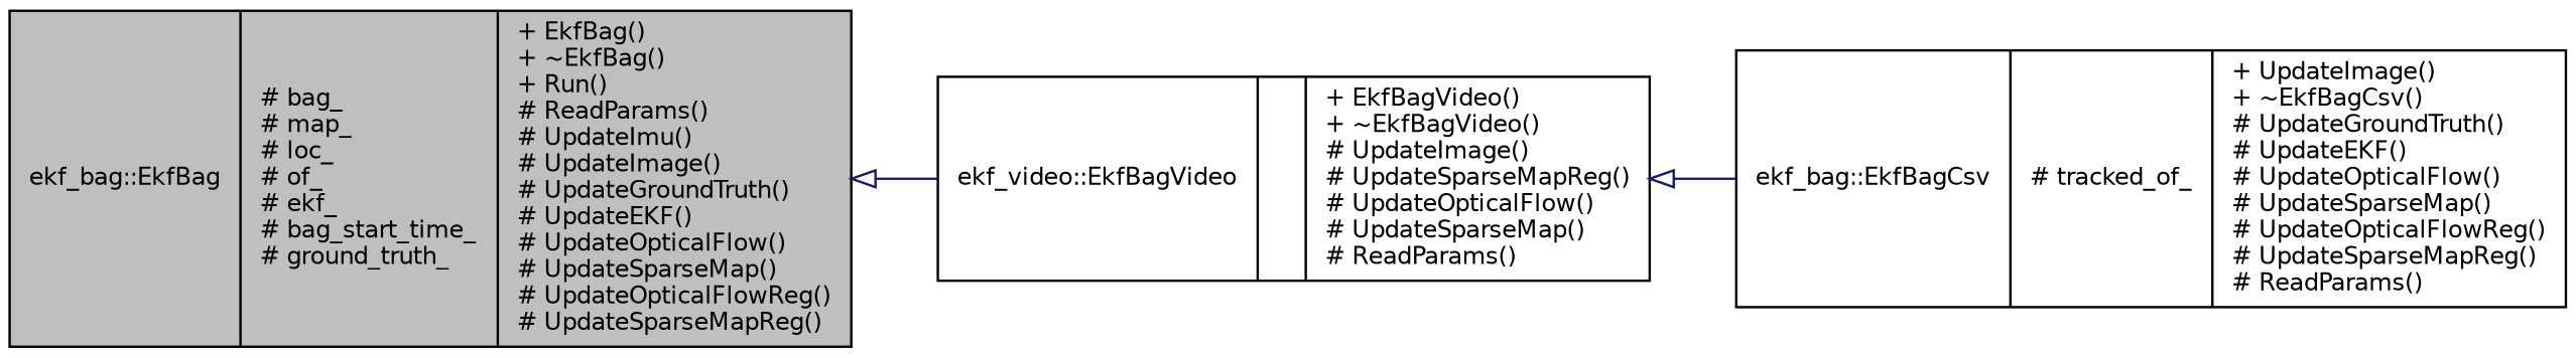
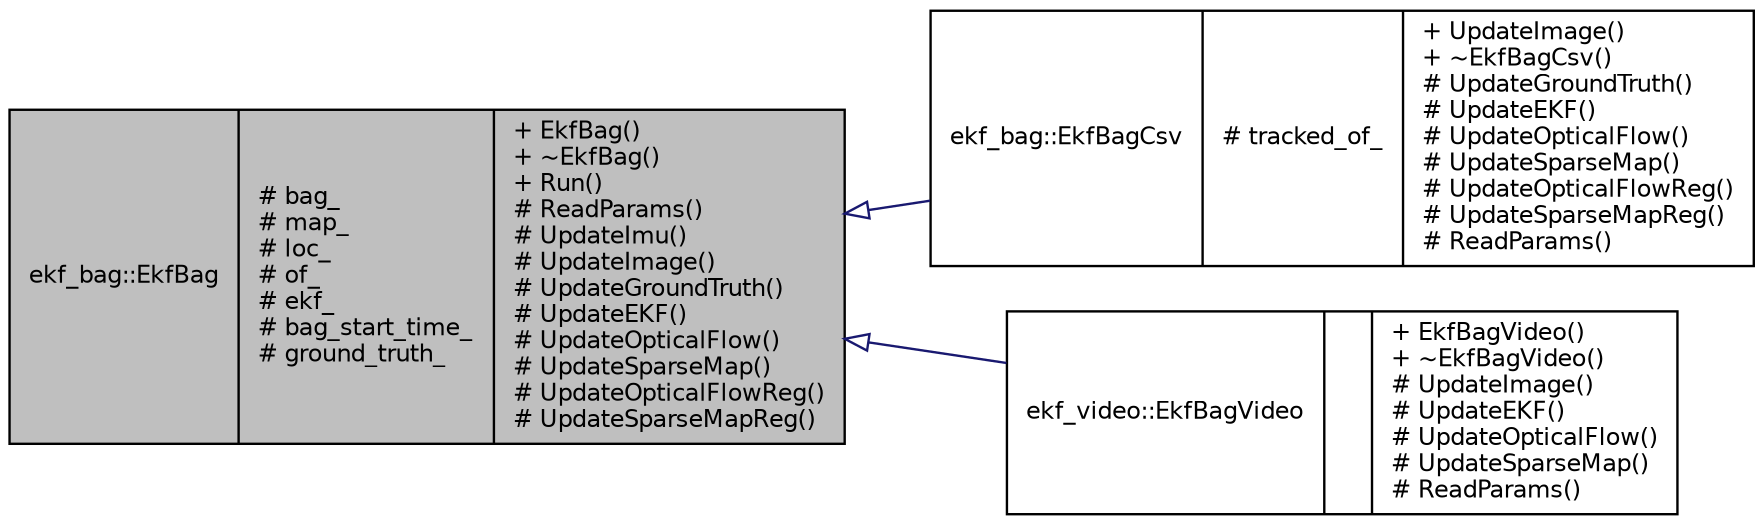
  digraph {
    rankdir=LR
    node [color=black fillcolor=white fontname=Helvetica fontsize=10 shape=record style=filled]
    edge [arrowtail=onormal color=midnightblue dir=back fontname=Helvetica fontsize=10 labelfontname=Helvetica labelfontsize=10 style=solid]
    n1 [fillcolor=grey75 fontcolor=black height=0.2 label="{ekf_bag::EkfBag\n|# bag_\l# map_\l# loc_\l# of_\l# ekf_\l# bag_start_time_\l# ground_truth_\l|+ EkfBag()\l+ ~EkfBag()\l+ Run()\l# ReadParams()\l# UpdateImu()\l# UpdateImage()\l# UpdateGroundTruth()\l# UpdateEKF()\l# UpdateOpticalFlow()\l# UpdateSparseMap()\l# UpdateOpticalFlowReg()\l# UpdateSparseMapReg()\l}" width=0.4]
    n2 [height=0.2 label="{ekf_bag::EkfBagCsv\n|# tracked_of_\l|+ UpdateImage()\l+ ~EkfBagCsv()\l# UpdateGroundTruth()\l# UpdateEKF()\l# UpdateOpticalFlow()\l# UpdateSparseMap()\l# UpdateOpticalFlowReg()\l# UpdateSparseMapReg()\l# ReadParams()\l}" width=0.4]
-   n3 [height=0.2 label="{ekf_video::EkfBagVideo\n||+ EkfBagVideo()\l+ ~EkfBagVideo()\l# UpdateImage()\l# UpdateSparseMapReg()\l# UpdateOpticalFlow()\l# UpdateSparseMap()\l# ReadParams()\l}" width=0.4]
-   n3 -> n2
+   n3 [height=0.2 label="{ekf_video::EkfBagVideo\n||+ EkfBagVideo()\l+ ~EkfBagVideo()\l# UpdateImage()\l# UpdateEKF()\l# UpdateOpticalFlow()\l# UpdateSparseMap()\l# ReadParams()\l}" width=0.4]
+   n1 -> n2
    n1 -> n3
  }
